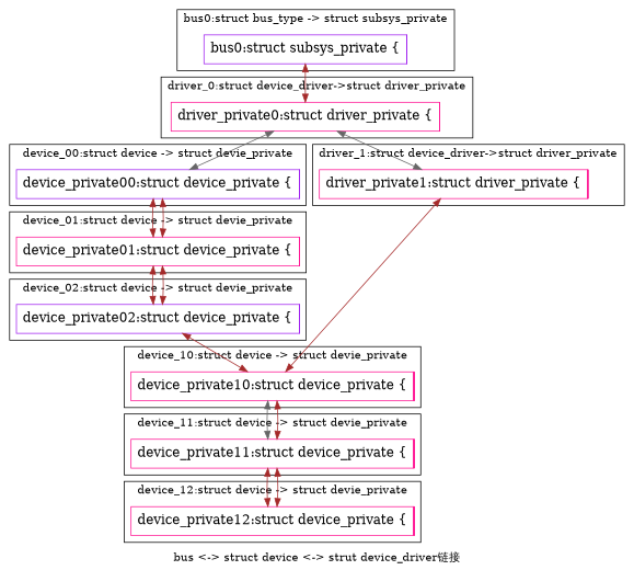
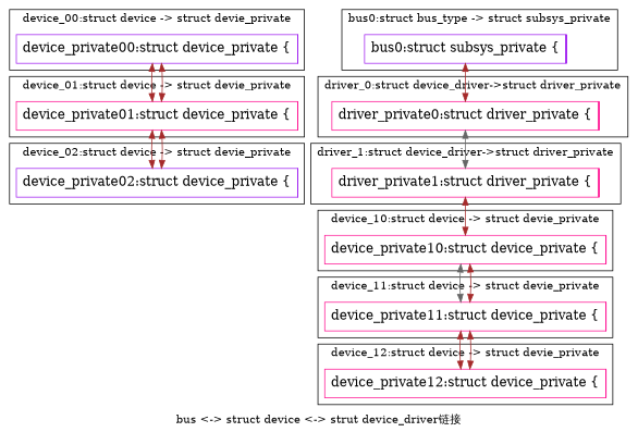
  digraph {
    label="bus <-> struct device <-> strut device_driver链接"
    rankdir=TB
    node [color=deeppink fontsize=16 shape=record]
    edge [color=brown dir=both headport=f3 tailport=f3]
    n1 [color=purple label="<f0> device_private00:struct device_private \{\l|\n			   <f1> struct klist klist_children;\r|\n			   <f2> struct klist_node knode_parent;\r|\n			   <f3> struct klist_node knode_driver;\r|\n			   <f4> struct klist_node knode_bus;\r|\n			   <f5> struct klist_node knode_class;\r|\n			   <f6> ...\n\}\l"]
    n2 [label="<f0> driver_private0:struct driver_private \{\l|\n			   <f1> ...\n|\n			   <f2> struct klist klist_devices;\r|\n			   <f3> struct klist_node knode_bus;\r|\n			   <f4> ...\n\}\l"]
    n3 [color=purple label="<f0> bus0:struct subsys_private \{\l | \n         <f1> ...\n| \n         <f2> struct klist *klist_devices;\r|\n         <f3> struct klist *klist_drivers;\r|\n         <f4> ...\n|\n         <f5> \}\l"]
    n4 [label="<f0> device_private01:struct device_private \{\l|\n			   <f1> struct klist klist_children;\r|\n			   <f2> struct klist_node knode_parent;\r|\n			   <f3> struct klist_node knode_driver;\r|\n			   <f4> struct klist_node knode_bus;\r|\n			   <f5> struct klist_node knode_class;\r|\n			   <f6> ...\n\}\l"]
    n5 [color=purple label="<f0> device_private02:struct device_private \{\l|\n			   <f1> struct klist klist_children;\r|\n			   <f2> struct klist_node knode_parent;\r|\n			   <f3> struct klist_node knode_driver;\r|\n			   <f4> struct klist_node knode_bus;\r|\n			   <f5> struct klist_node knode_class;\r|\n			   <f6> ...\n\}\l"]
    n6 [label="<f0> driver_private1:struct driver_private \{\l|\n			   <f1> ...\n|\n			   <f2> struct klist klist_devices;\r|\n			   <f3> struct klist_node knode_bus;\r|\n			   <f4> ...\n\}\l"]
    n7 [label="<f0> device_private10:struct device_private \{\l|\n			   <f1> struct klist klist_children;\r|\n			   <f2> struct klist_node knode_parent;\r|\n			   <f3> struct klist_node knode_driver;\r|\n			   <f4> struct klist_node knode_bus;\r|\n			   <f5> struct klist_node knode_class;\r|\n			   <f6> ...\n\}\l"]
    n8 [label="<f0> device_private11:struct device_private \{\l|\n			   <f1> struct klist klist_children;\r|\n			   <f2> struct klist_node knode_parent;\r|\n			   <f3> struct klist_node knode_driver;\r|\n			   <f4> struct klist_node knode_bus;\r|\n			   <f5> struct klist_node knode_class;\r|\n			   <f6> ...\n\}\l"]
    n9 [label="<f0> device_private12:struct device_private \{\l|\n			   <f1> struct klist klist_children;\r|\n			   <f2> struct klist_node knode_parent;\r|\n			   <f3> struct klist_node knode_driver;\r|\n			   <f4> struct klist_node knode_bus;\r|\n			   <f5> struct klist_node knode_class;\r|\n			   <f6> ...\n\}\l"]
    subgraph cluster_1 {
      label="device_00:struct device -> struct devie_private"
      n1
    }
    subgraph cluster_2 {
      label="driver_0:struct device_driver\-\>struct driver_private"
      n2
    }
    subgraph cluster_3 {
      label="bus0:struct bus_type \-\> struct subsys_private"
      n3
    }
    subgraph cluster_4 {
      label="device_01:struct device \-\> struct devie_private"
      n4
    }
    subgraph cluster_5 {
      label="device_02:struct device \-\> struct devie_private"
      n5
    }
    subgraph cluster_6 {
      label="driver_1:struct device_driver\-\>struct driver_private"
      n6
    }
    subgraph cluster_7 {
      label="device_10:struct device -> struct devie_private"
      n7
    }
    subgraph cluster_8 {
      label="device_11:struct device -> struct devie_private"
      n8
    }
    subgraph cluster_9 {
      label="device_12:struct device -> struct devie_private"
      n9
    }
    n1 -> n4 [headport=f4 tailport=f4]
    n1 -> n4
-   n2 -> n1 [color=gray40 tailport=f2]
    n2 -> n6 [color=gray40]
    n3 -> n2
    n4 -> n5 [headport=f4 tailport=f4]
    n4 -> n5
-   n5 -> n7 [headport=f4 tailport=f4]
    n6 -> n7 [tailport=f2]
    n7 -> n8 [color=gray40 headport=f4 tailport=f4]
    n7 -> n8
    n8 -> n9 [headport=f4 tailport=f4]
    n8 -> n9
  }
